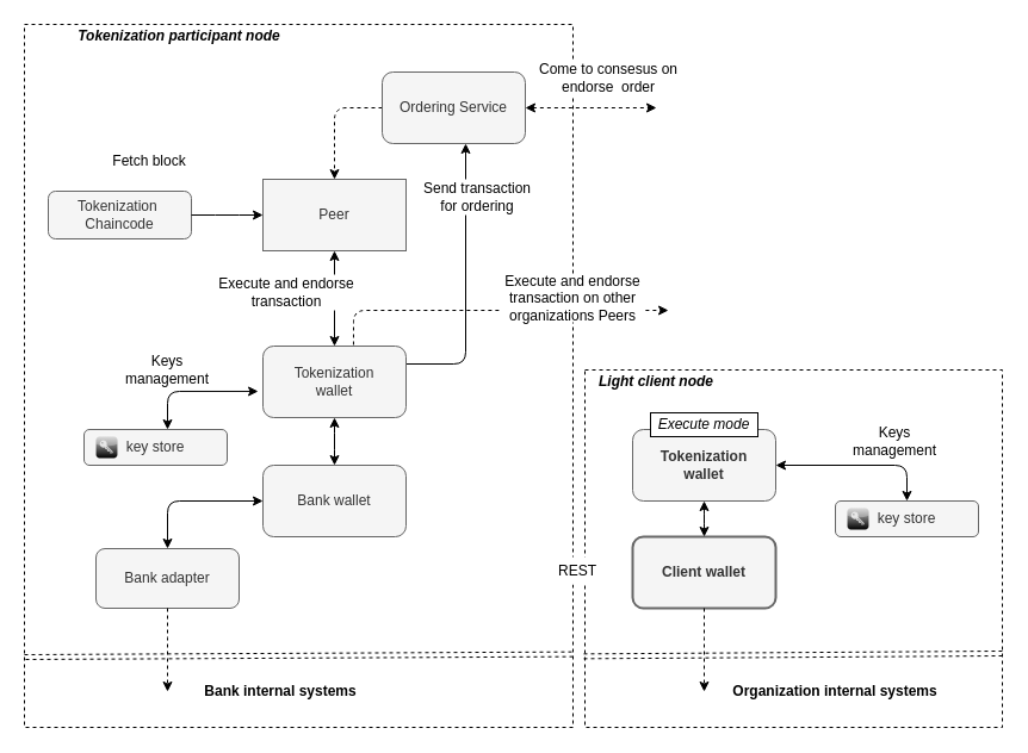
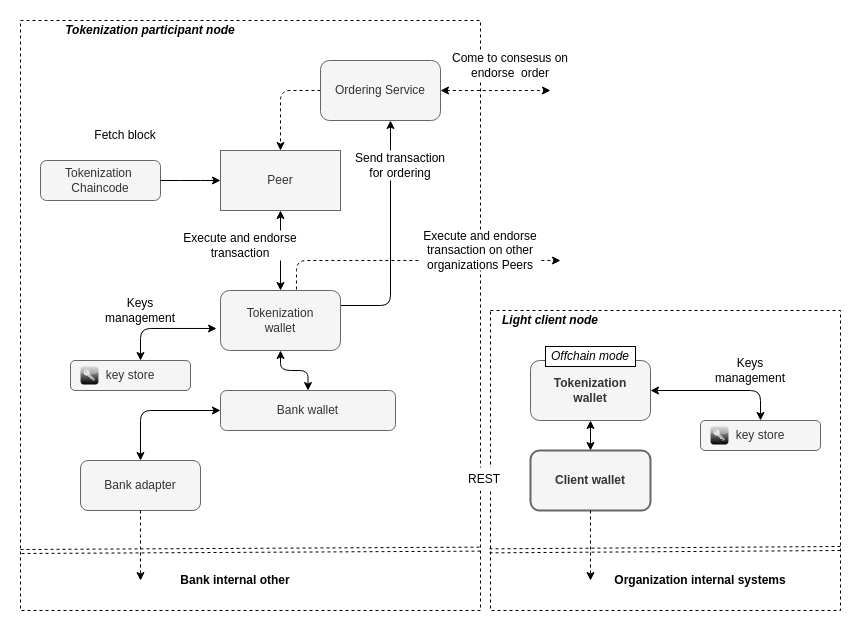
  <mxCell id="0" />
  <mxCell id="1" parent="0" />
  <mxCell id="2" value="" style="rounded=0;whiteSpace=wrap;html=1;strokeWidth=1;dashed=1;" parent="1" vertex="1"><mxGeometry x="20" y="20" width="460" height="590" as="geometry" /></mxCell>
  <mxCell id="3" value="" style="edgeStyle=elbowEdgeStyle;elbow=horizontal;endArrow=classic;html=1;exitX=1;exitY=0.25;exitDx=0;exitDy=0;" parent="1" source="9" target="10" edge="1"><mxGeometry width="50" height="50" relative="1" as="geometry"><mxPoint x="350" y="320" as="sourcePoint" /><mxPoint x="370" y="130" as="targetPoint" /><Array as="points"><mxPoint x="390" y="220" /><mxPoint x="370" y="240" /><mxPoint x="410" y="230" /></Array></mxGeometry></mxCell>
  <mxCell id="4" value="" style="endArrow=classic;startArrow=classic;html=1;" parent="1" source="9" target="8" edge="1"><mxGeometry width="50" height="50" relative="1" as="geometry"><mxPoint x="280" y="286" as="sourcePoint" /><mxPoint x="280" y="240" as="targetPoint" /></mxGeometry></mxCell>
  <mxCell id="5" value="" style="edgeStyle=elbowEdgeStyle;elbow=horizontal;endArrow=classic;html=1;dashed=1;" parent="1" source="10" target="8" edge="1"><mxGeometry width="50" height="50" relative="1" as="geometry"><mxPoint x="320" y="100" as="sourcePoint" /><mxPoint x="280" y="190" as="targetPoint" /><Array as="points"><mxPoint x="280" y="140" /></Array></mxGeometry></mxCell>
  <mxCell id="6" value="Tokenization participant node" style="text;html=1;strokeColor=none;fillColor=none;align=center;verticalAlign=middle;whiteSpace=wrap;rounded=0;fontStyle=3" parent="1" vertex="1"><mxGeometry x="50" y="20" width="200" height="20" as="geometry" /></mxCell>
  <mxCell id="7" value="Tokenization&amp;nbsp; Chaincode" style="rounded=1;whiteSpace=wrap;html=1;strokeWidth=1;fillColor=#f5f5f5;strokeColor=#666666;fontColor=#333333;fontStyle=0" parent="1" vertex="1"><mxGeometry x="40" y="160" width="120" height="40" as="geometry" /></mxCell>
  <mxCell id="8" value="Peer" style="whiteSpace=wrap;html=1;strokeWidth=1;fillColor=#f5f5f5;strokeColor=#666666;fontColor=#333333;rounded=0;" parent="1" vertex="1"><mxGeometry x="220" y="150" width="120" height="60" as="geometry" /></mxCell>
  <mxCell id="9" value="&lt;span style=&quot;&quot;&gt;Tokenization&lt;br&gt;wallet&lt;br&gt;&lt;/span&gt;" style="rounded=1;whiteSpace=wrap;html=1;strokeWidth=1;fillColor=#f5f5f5;strokeColor=#666666;fontColor=#333333;fontStyle=0" parent="1" vertex="1"><mxGeometry x="220" y="290" width="120" height="60" as="geometry" /></mxCell>
  <mxCell id="10" value="Ordering Service" style="rounded=1;whiteSpace=wrap;html=1;strokeWidth=1;fillColor=#f5f5f5;strokeColor=#666666;fontColor=#333333;" parent="1" vertex="1"><mxGeometry x="320" y="60" width="120" height="60" as="geometry" /></mxCell>
  <mxCell id="11" value="" style="endArrow=classic;startArrow=classic;html=1;dashed=1;strokeWidth=1;" parent="1" source="10" edge="1"><mxGeometry width="50" height="50" relative="1" as="geometry"><mxPoint x="20" y="560" as="sourcePoint" /><mxPoint x="550" y="90" as="targetPoint" /></mxGeometry></mxCell>
  <mxCell id="12" value="Come to consesus on endorse&amp;nbsp; order" style="text;html=1;strokeColor=none;fillColor=#ffffff;align=center;verticalAlign=middle;whiteSpace=wrap;rounded=0;" parent="1" vertex="1"><mxGeometry x="450" y="50" width="120" height="30" as="geometry" /></mxCell>
  <mxCell id="13" value="Execute and endorse transaction" style="text;html=1;strokeColor=none;fillColor=#ffffff;align=center;verticalAlign=middle;whiteSpace=wrap;rounded=0;" parent="1" vertex="1"><mxGeometry x="180" y="230" width="120" height="30" as="geometry" /></mxCell>
  <mxCell id="14" value="" style="edgeStyle=elbowEdgeStyle;elbow=horizontal;endArrow=none;html=1;exitX=0;exitY=0.5;exitDx=0;exitDy=0;entryX=1;entryY=0.5;entryDx=0;entryDy=0;startArrow=classic;startFill=1;" parent="1" source="8" target="7" edge="1"><mxGeometry width="50" height="50" relative="1" as="geometry"><mxPoint x="20" y="560" as="sourcePoint" /><mxPoint x="70" y="510" as="targetPoint" /></mxGeometry></mxCell>
  <mxCell id="15" value="" style="edgeStyle=elbowEdgeStyle;elbow=horizontal;endArrow=classic;html=1;exitX=0.633;exitY=-0.017;exitDx=0;exitDy=0;exitPerimeter=0;dashed=1;" parent="1" source="9" edge="1"><mxGeometry width="50" height="50" relative="1" as="geometry"><mxPoint x="570" y="260" as="sourcePoint" /><mxPoint x="560" y="260" as="targetPoint" /><Array as="points"><mxPoint x="296" y="270" /></Array></mxGeometry></mxCell>
  <mxCell id="16" value="Execute and endorse transaction on other organizations Peers" style="text;html=1;strokeColor=none;fillColor=#ffffff;align=center;verticalAlign=middle;whiteSpace=wrap;rounded=0;" parent="1" vertex="1"><mxGeometry x="420" y="230" width="120" height="40" as="geometry" /></mxCell>
  <mxCell id="17" value="Send transaction for ordering" style="text;html=1;align=center;verticalAlign=middle;whiteSpace=wrap;rounded=0;fillColor=#ffffff;" parent="1" vertex="1"><mxGeometry x="350" y="150" width="100" height="30" as="geometry" /></mxCell>
  <mxCell id="18" value="Fetch block" style="text;html=1;strokeColor=none;fillColor=#ffffff;align=center;verticalAlign=middle;whiteSpace=wrap;rounded=0;" parent="1" vertex="1"><mxGeometry x="85" y="125" width="80" height="20" as="geometry" /></mxCell>
  <mxCell id="19" value="key&amp;nbsp;store" style="rounded=1;whiteSpace=wrap;html=1;fillColor=#f5f5f5;strokeColor=#666666;fontColor=#333333;strokeWidth=1;" parent="1" vertex="1"><mxGeometry x="70" y="360" width="120" height="30" as="geometry" /></mxCell>
  <mxCell id="20" value="" style="edgeStyle=elbowEdgeStyle;elbow=horizontal;endArrow=classic;html=1;exitX=-0.033;exitY=0.633;exitDx=0;exitDy=0;exitPerimeter=0;startArrow=classic;startFill=1;" parent="1" source="9" target="19" edge="1"><mxGeometry width="50" height="50" relative="1" as="geometry"><mxPoint x="400" y="380" as="sourcePoint" /><mxPoint x="450" y="330" as="targetPoint" /><Array as="points"><mxPoint x="140" y="310" /></Array></mxGeometry></mxCell>
  <mxCell id="21" value="" style="edgeStyle=elbowEdgeStyle;elbow=vertical;endArrow=classic;html=1;startArrow=classic;startFill=1;" parent="1" source="9" target="24" edge="1"><mxGeometry width="50" height="50" relative="1" as="geometry"><mxPoint x="400" y="380" as="sourcePoint" /><mxPoint x="280" y="440" as="targetPoint" /></mxGeometry></mxCell>
  <mxCell id="22" value="" style="verticalLabelPosition=bottom;aspect=fixed;html=1;verticalAlign=top;strokeColor=none;align=center;outlineConnect=0;shape=mxgraph.citrix.role_security;fillColor=#CCCCCC;gradientColor=#000000;gradientDirection=south;" parent="1" vertex="1"><mxGeometry x="80" y="366" width="18" height="18" as="geometry" /></mxCell>
  <mxCell id="23" value="Keys management" style="text;html=1;strokeColor=none;fillColor=#ffffff;align=center;verticalAlign=middle;whiteSpace=wrap;rounded=0;" parent="1" vertex="1"><mxGeometry x="90" y="300" width="100" height="20" as="geometry" /></mxCell>
- <mxCell id="24" value="Bank wallet" style="rounded=1;whiteSpace=wrap;html=1;fillColor=#f5f5f5;strokeColor=#666666;fontColor=#333333;strokeWidth=1;fontStyle=0" parent="1" vertex="1"><mxGeometry x="220" y="390" width="120" height="60" as="geometry" /></mxCell>
+ <mxCell id="24" value="Bank wallet" style="rounded=1;whiteSpace=wrap;html=1;fillColor=#f5f5f5;strokeColor=#666666;fontColor=#333333;strokeWidth=1;fontStyle=0" parent="1" vertex="1"><mxGeometry x="220" y="390" width="175" height="40" as="geometry" /></mxCell>
  <mxCell id="25" value="Bank adapter" style="rounded=1;whiteSpace=wrap;html=1;fillColor=#f5f5f5;strokeColor=#666666;fontColor=#333333;strokeWidth=1;fontStyle=0" parent="1" vertex="1"><mxGeometry x="80" y="460" width="120" height="50" as="geometry" /></mxCell>
  <mxCell id="26" value="" style="shape=link;html=1;entryX=1;entryY=0.896;entryDx=0;entryDy=0;entryPerimeter=0;exitX=0;exitY=0.9;exitDx=0;exitDy=0;exitPerimeter=0;dashed=1;strokeWidth=1;" parent="1" source="2" target="2" edge="1"><mxGeometry width="50" height="50" relative="1" as="geometry"><mxPoint x="20" y="520" as="sourcePoint" /><mxPoint x="340" y="520" as="targetPoint" /></mxGeometry></mxCell>
- <mxCell id="27" value="Bank internal systems" style="text;html=1;strokeColor=none;fillColor=none;align=center;verticalAlign=middle;whiteSpace=wrap;rounded=0;fontStyle=1" parent="1" vertex="1"><mxGeometry x="150" y="570" width="170" height="20" as="geometry" /></mxCell>
+ <mxCell id="27" value="Bank internal other" style="text;html=1;strokeColor=none;fillColor=none;align=center;verticalAlign=middle;whiteSpace=wrap;rounded=0;fontStyle=1" parent="1" vertex="1"><mxGeometry x="150" y="570" width="170" height="20" as="geometry" /></mxCell>
  <mxCell id="28" value="" style="edgeStyle=elbowEdgeStyle;elbow=horizontal;endArrow=classic;html=1;exitX=0.5;exitY=1;exitDx=0;exitDy=0;dashed=1;strokeWidth=1;" parent="1" source="25" edge="1"><mxGeometry width="50" height="50" relative="1" as="geometry"><mxPoint x="400" y="430" as="sourcePoint" /><mxPoint x="140" y="580" as="targetPoint" /></mxGeometry></mxCell>
  <mxCell id="29" value="" style="edgeStyle=elbowEdgeStyle;elbow=horizontal;endArrow=classic;html=1;strokeWidth=1;exitX=0;exitY=0.5;exitDx=0;exitDy=0;entryX=0.5;entryY=0;entryDx=0;entryDy=0;startArrow=classic;startFill=1;" parent="1" source="24" target="25" edge="1"><mxGeometry width="50" height="50" relative="1" as="geometry"><mxPoint x="400" y="430" as="sourcePoint" /><mxPoint x="450" y="380" as="targetPoint" /><Array as="points"><mxPoint x="140" y="420" /></Array></mxGeometry></mxCell>
  <mxCell id="30" value="" style="rounded=0;whiteSpace=wrap;html=1;strokeWidth=1;dashed=1;" vertex="1" parent="1"><mxGeometry x="490" y="310" width="350" height="300" as="geometry" /></mxCell>
  <mxCell id="31" value="REST" style="text;html=1;strokeColor=none;fillColor=#ffffff;align=center;verticalAlign=middle;whiteSpace=wrap;rounded=0;" parent="1" vertex="1"><mxGeometry x="464" y="467" width="40" height="23" as="geometry" /></mxCell>
  <mxCell id="32" value="Client wallet" style="rounded=1;whiteSpace=wrap;html=1;strokeWidth=2;fillColor=#f5f5f5;strokeColor=#666666;fontColor=#333333;fontStyle=1" vertex="1" parent="1"><mxGeometry x="530" y="450" width="120" height="60" as="geometry" /></mxCell>
  <mxCell id="33" value="&lt;span style=&quot;&quot;&gt;Tokenization&lt;br&gt;wallet&lt;br&gt;&lt;/span&gt;" style="rounded=1;whiteSpace=wrap;html=1;strokeWidth=1;fillColor=#f5f5f5;strokeColor=#666666;fontColor=#333333;fontStyle=1" vertex="1" parent="1"><mxGeometry x="530" y="360" width="120" height="60" as="geometry" /></mxCell>
  <mxCell id="34" value="key&amp;nbsp;store" style="rounded=1;whiteSpace=wrap;html=1;fillColor=#f5f5f5;strokeColor=#666666;fontColor=#333333;strokeWidth=1;" vertex="1" parent="1"><mxGeometry x="700" y="420" width="120" height="30" as="geometry" /></mxCell>
  <mxCell id="35" value="" style="edgeStyle=elbowEdgeStyle;elbow=horizontal;endArrow=classic;html=1;exitX=1;exitY=0.5;exitDx=0;exitDy=0;startArrow=classic;startFill=1;" edge="1" parent="1" source="33" target="34"><mxGeometry width="50" height="50" relative="1" as="geometry"><mxPoint x="710" y="430" as="sourcePoint" /><mxPoint x="760" y="380" as="targetPoint" /><Array as="points"><mxPoint x="760" y="370" /></Array></mxGeometry></mxCell>
  <mxCell id="36" value="" style="verticalLabelPosition=bottom;aspect=fixed;html=1;verticalAlign=top;strokeColor=none;align=center;outlineConnect=0;shape=mxgraph.citrix.role_security;fillColor=#CCCCCC;gradientColor=#000000;gradientDirection=south;" vertex="1" parent="1"><mxGeometry x="710" y="426" width="18" height="18" as="geometry" /></mxCell>
  <mxCell id="37" value="Keys management" style="text;html=1;strokeColor=none;fillColor=#ffffff;align=center;verticalAlign=middle;whiteSpace=wrap;rounded=0;" vertex="1" parent="1"><mxGeometry x="700" y="360" width="100" height="20" as="geometry" /></mxCell>
- <mxCell id="38" value="Execute mode" style="text;html=1;strokeColor=#000000;fillColor=#ffffff;align=center;verticalAlign=middle;whiteSpace=wrap;rounded=0;fontStyle=2" vertex="1" parent="1"><mxGeometry x="545" y="346" width="90" height="20" as="geometry" /></mxCell>
+ <mxCell id="38" value="Offchain mode" style="text;html=1;strokeColor=#000000;fillColor=#ffffff;align=center;verticalAlign=middle;whiteSpace=wrap;rounded=0;fontStyle=2" vertex="1" parent="1"><mxGeometry x="545" y="346" width="90" height="20" as="geometry" /></mxCell>
  <mxCell id="39" value="" style="edgeStyle=elbowEdgeStyle;elbow=horizontal;endArrow=classic;html=1;strokeWidth=1;exitX=0.5;exitY=0;exitDx=0;exitDy=0;startArrow=classic;startFill=1;" edge="1" parent="1" source="32" target="33"><mxGeometry width="50" height="50" relative="1" as="geometry"><mxPoint x="545" y="720" as="sourcePoint" /><mxPoint x="595" y="670" as="targetPoint" /></mxGeometry></mxCell>
  <mxCell id="40" value="Light client node" style="text;html=1;strokeColor=none;fillColor=none;align=center;verticalAlign=middle;whiteSpace=wrap;rounded=0;fontStyle=3" vertex="1" parent="1"><mxGeometry x="500" y="310" width="100" height="20" as="geometry" /></mxCell>
  <mxCell id="41" value="" style="shape=link;html=1;exitX=0;exitY=0.9;exitDx=0;exitDy=0;exitPerimeter=0;dashed=1;strokeWidth=1;" edge="1" parent="1"><mxGeometry width="50" height="50" relative="1" as="geometry"><mxPoint x="489" y="550.36" as="sourcePoint" /><mxPoint x="840" y="548" as="targetPoint" /></mxGeometry></mxCell>
  <mxCell id="42" value="Organization internal systems" style="text;html=1;strokeColor=none;fillColor=none;align=center;verticalAlign=middle;whiteSpace=wrap;rounded=0;fontStyle=1" vertex="1" parent="1"><mxGeometry x="600" y="570" width="200" height="20" as="geometry" /></mxCell>
  <mxCell id="43" value="" style="edgeStyle=elbowEdgeStyle;elbow=horizontal;endArrow=classic;html=1;dashed=1;strokeWidth=1;" edge="1" parent="1" source="32"><mxGeometry width="50" height="50" relative="1" as="geometry"><mxPoint x="580" y="500" as="sourcePoint" /><mxPoint x="590" y="580" as="targetPoint" /></mxGeometry></mxCell>
